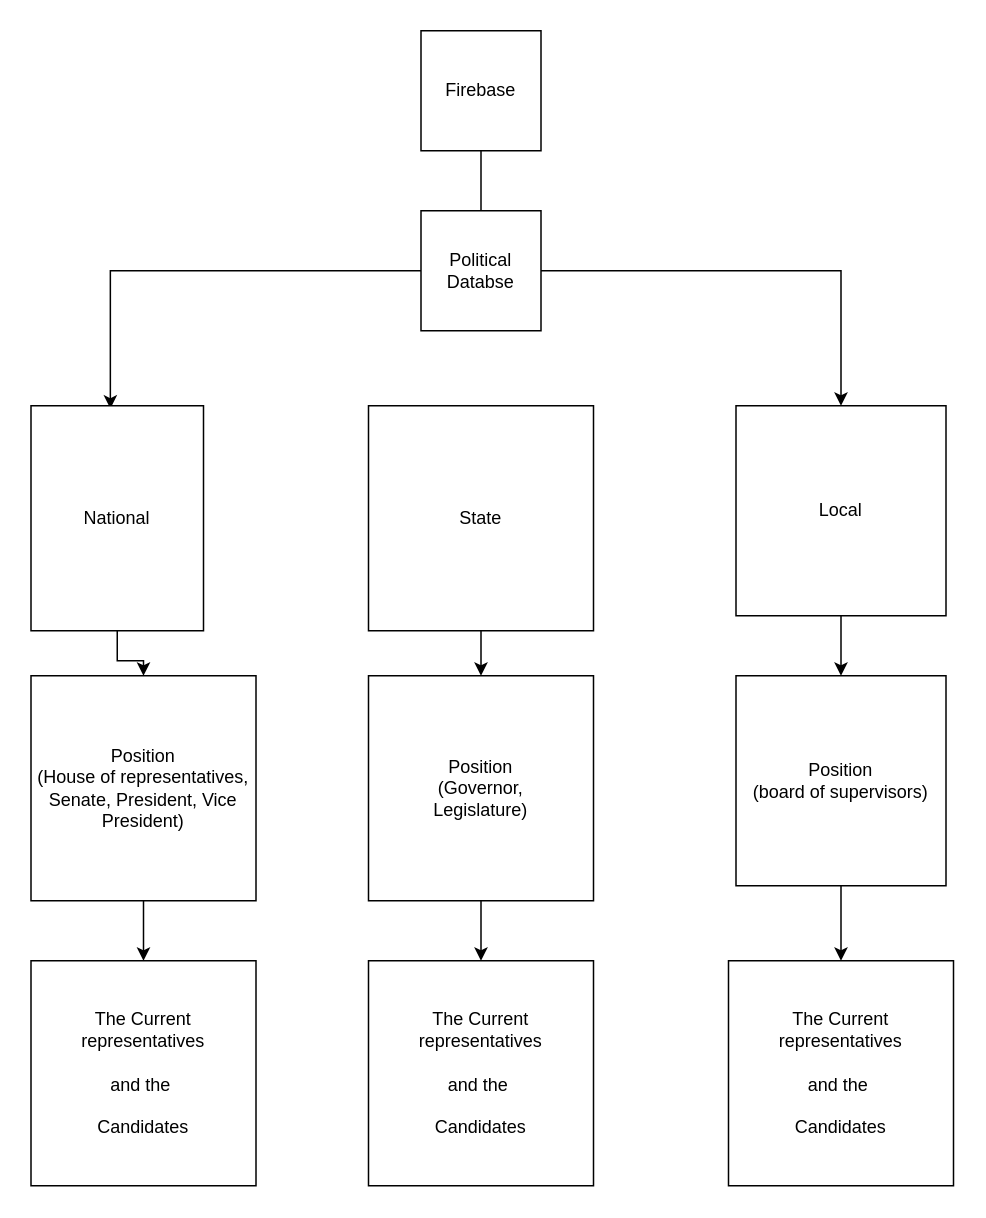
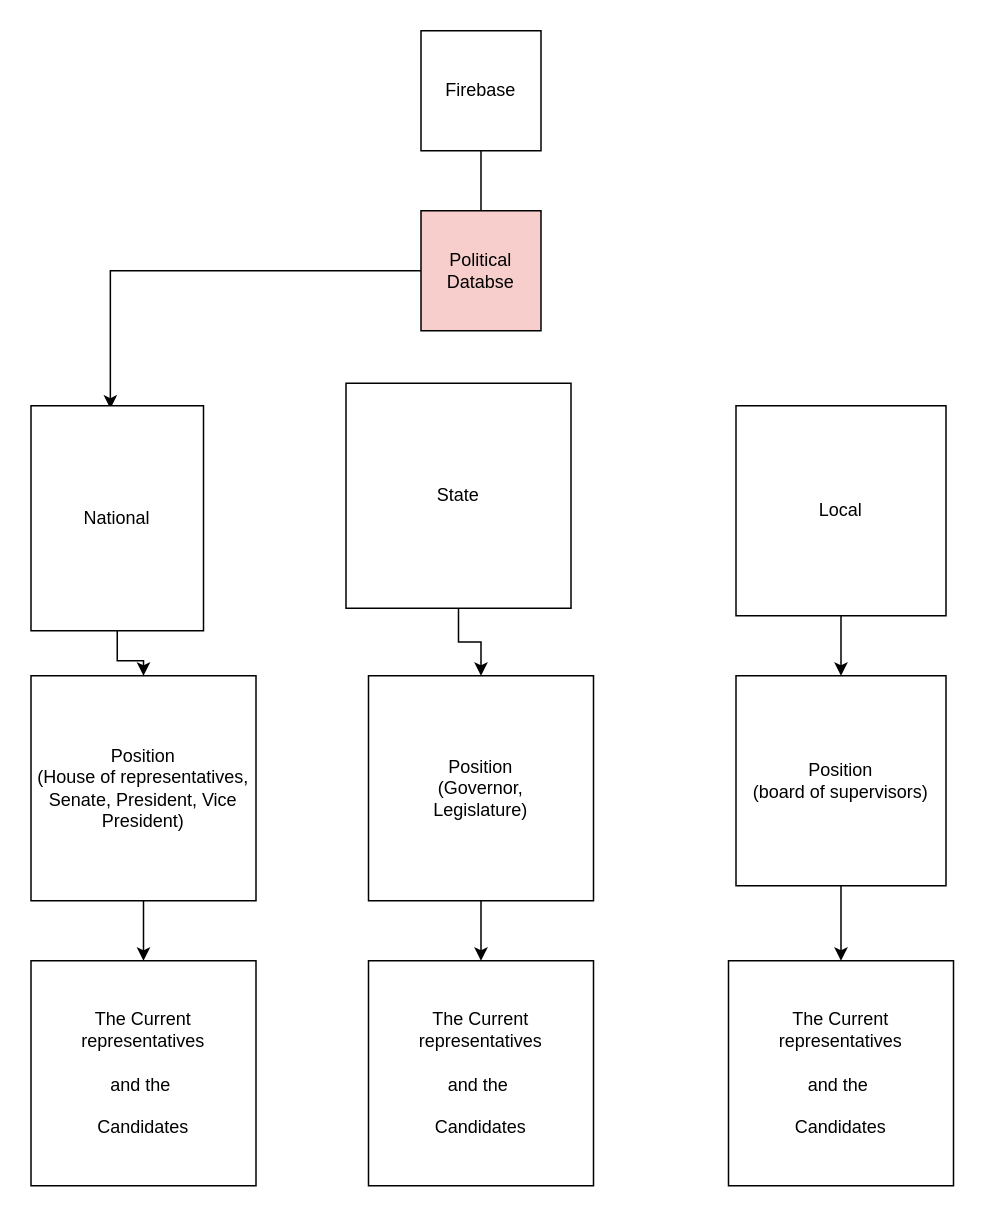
  <mxCell id="0" />
  <mxCell id="1" parent="0" />
  <mxCell id="2" value="" style="edgeStyle=orthogonalEdgeStyle;rounded=0;orthogonalLoop=1;jettySize=auto;html=1;endArrow=none;" edge="1" parent="1" source="3" target="6"><mxGeometry relative="1" as="geometry" /></mxCell>
  <mxCell id="3" value="Firebase&lt;br&gt;" style="whiteSpace=wrap;html=1;aspect=fixed;" vertex="1" parent="1"><mxGeometry x="280" y="20" width="80" height="80" as="geometry" /></mxCell>
  <mxCell id="4" value="" style="edgeStyle=orthogonalEdgeStyle;rounded=0;orthogonalLoop=1;jettySize=auto;html=1;entryX=0.46;entryY=0.013;entryDx=0;entryDy=0;entryPerimeter=0;" edge="1" parent="1" source="6" target="12"><mxGeometry relative="1" as="geometry"><mxPoint x="90" y="180" as="targetPoint" /></mxGeometry></mxCell>
- <mxCell id="5" style="edgeStyle=orthogonalEdgeStyle;rounded=0;orthogonalLoop=1;jettySize=auto;html=1;" edge="1" parent="1" source="6" target="10"><mxGeometry relative="1" as="geometry" /></mxCell>
- <mxCell id="6" value="Political Databse" style="whiteSpace=wrap;html=1;aspect=fixed;" vertex="1" parent="1"><mxGeometry x="280" y="140" width="80" height="80" as="geometry" /></mxCell>
+ <mxCell id="6" value="Political Databse" style="whiteSpace=wrap;html=1;aspect=fixed;fillColor=#f8cecc;" vertex="1" parent="1"><mxGeometry x="280" y="140" width="80" height="80" as="geometry" /></mxCell>
  <mxCell id="7" value="" style="edgeStyle=orthogonalEdgeStyle;rounded=0;orthogonalLoop=1;jettySize=auto;html=1;" edge="1" parent="1" source="8" target="16"><mxGeometry relative="1" as="geometry" /></mxCell>
- <mxCell id="8" value="State&lt;br&gt;" style="whiteSpace=wrap;html=1;aspect=fixed;" vertex="1" parent="1"><mxGeometry x="245" y="270" width="150" height="150" as="geometry" /></mxCell>
+ <mxCell id="8" value="State&lt;br&gt;" style="whiteSpace=wrap;html=1;aspect=fixed;" vertex="1" parent="1"><mxGeometry x="230" y="255" width="150" height="150" as="geometry" /></mxCell>
  <mxCell id="9" value="" style="edgeStyle=orthogonalEdgeStyle;rounded=0;orthogonalLoop=1;jettySize=auto;html=1;" edge="1" parent="1" source="10" target="18"><mxGeometry relative="1" as="geometry" /></mxCell>
  <mxCell id="10" value="Local&lt;br&gt;" style="whiteSpace=wrap;html=1;aspect=fixed;" vertex="1" parent="1"><mxGeometry x="490" y="270" width="140" height="140" as="geometry" /></mxCell>
  <mxCell id="11" value="" style="edgeStyle=orthogonalEdgeStyle;rounded=0;orthogonalLoop=1;jettySize=auto;html=1;" edge="1" parent="1" source="12" target="14"><mxGeometry relative="1" as="geometry" /></mxCell>
  <mxCell id="12" value="National&lt;br&gt;" style="whiteSpace=wrap;html=1;aspect=fixed;" vertex="1" parent="1"><mxGeometry x="20" y="270" width="115" height="150" as="geometry" /></mxCell>
  <mxCell id="13" value="" style="edgeStyle=orthogonalEdgeStyle;rounded=0;orthogonalLoop=1;jettySize=auto;html=1;" edge="1" parent="1" source="14" target="19"><mxGeometry relative="1" as="geometry" /></mxCell>
  <mxCell id="14" value="Position&lt;br&gt;(House of representatives, Senate, President, Vice President)" style="whiteSpace=wrap;html=1;aspect=fixed;" vertex="1" parent="1"><mxGeometry x="20" y="450" width="150" height="150" as="geometry" /></mxCell>
  <mxCell id="15" value="" style="edgeStyle=orthogonalEdgeStyle;rounded=0;orthogonalLoop=1;jettySize=auto;html=1;" edge="1" parent="1" source="16" target="20"><mxGeometry relative="1" as="geometry" /></mxCell>
  <mxCell id="16" value="Position&lt;br&gt;(Governor,&lt;br&gt;Legislature)" style="whiteSpace=wrap;html=1;aspect=fixed;" vertex="1" parent="1"><mxGeometry x="245" y="450" width="150" height="150" as="geometry" /></mxCell>
  <mxCell id="17" value="" style="edgeStyle=orthogonalEdgeStyle;rounded=0;orthogonalLoop=1;jettySize=auto;html=1;" edge="1" parent="1" source="18" target="21"><mxGeometry relative="1" as="geometry" /></mxCell>
  <mxCell id="18" value="Position&lt;br&gt;(board of supervisors)" style="whiteSpace=wrap;html=1;aspect=fixed;" vertex="1" parent="1"><mxGeometry x="490" y="450" width="140" height="140" as="geometry" /></mxCell>
  <mxCell id="19" value="The Current &amp;nbsp;representatives&amp;nbsp;&lt;br&gt;&lt;br&gt;and the&amp;nbsp;&lt;br&gt;&lt;br&gt;Candidates" style="whiteSpace=wrap;html=1;aspect=fixed;" vertex="1" parent="1"><mxGeometry x="20" y="640" width="150" height="150" as="geometry" /></mxCell>
  <mxCell id="20" value="The Current &amp;nbsp;representatives&amp;nbsp;&lt;br&gt;&lt;br&gt;and the&amp;nbsp;&lt;br&gt;&lt;br&gt;Candidates" style="whiteSpace=wrap;html=1;aspect=fixed;" vertex="1" parent="1"><mxGeometry x="245" y="640" width="150" height="150" as="geometry" /></mxCell>
  <mxCell id="21" value="The Current &amp;nbsp;representatives&amp;nbsp;&lt;br&gt;&lt;br&gt;and the&amp;nbsp;&lt;br&gt;&lt;br&gt;Candidates" style="whiteSpace=wrap;html=1;aspect=fixed;" vertex="1" parent="1"><mxGeometry x="485" y="640" width="150" height="150" as="geometry" /></mxCell>
